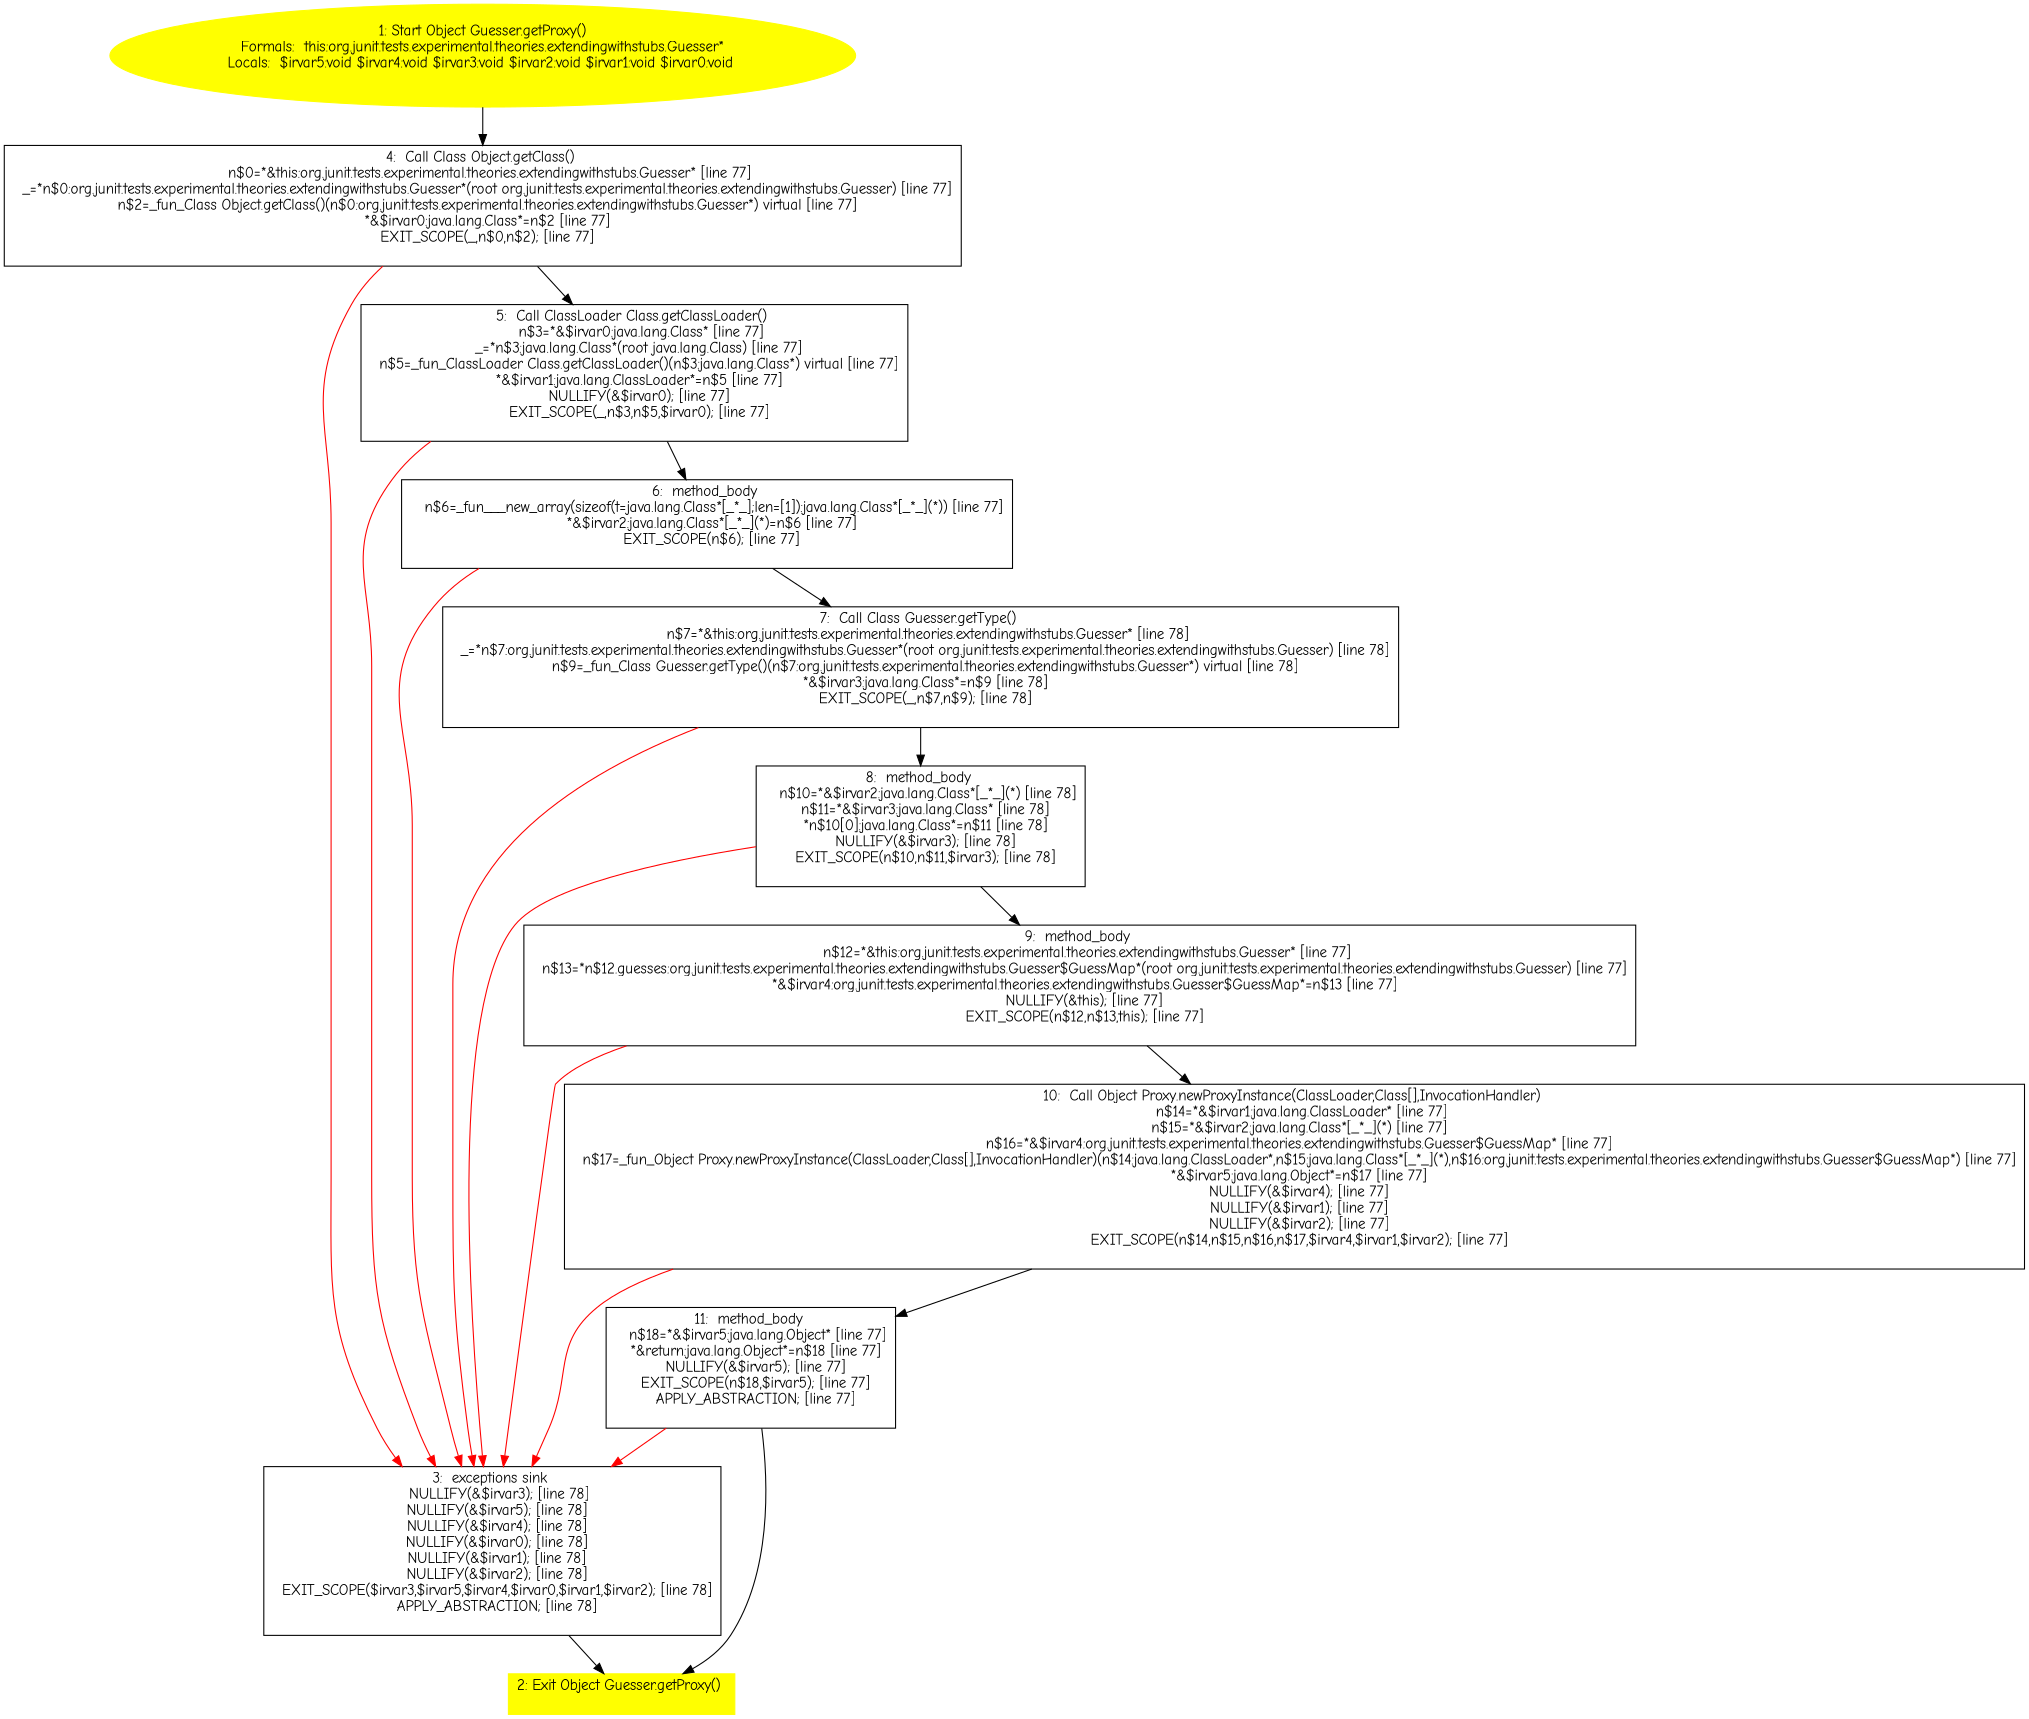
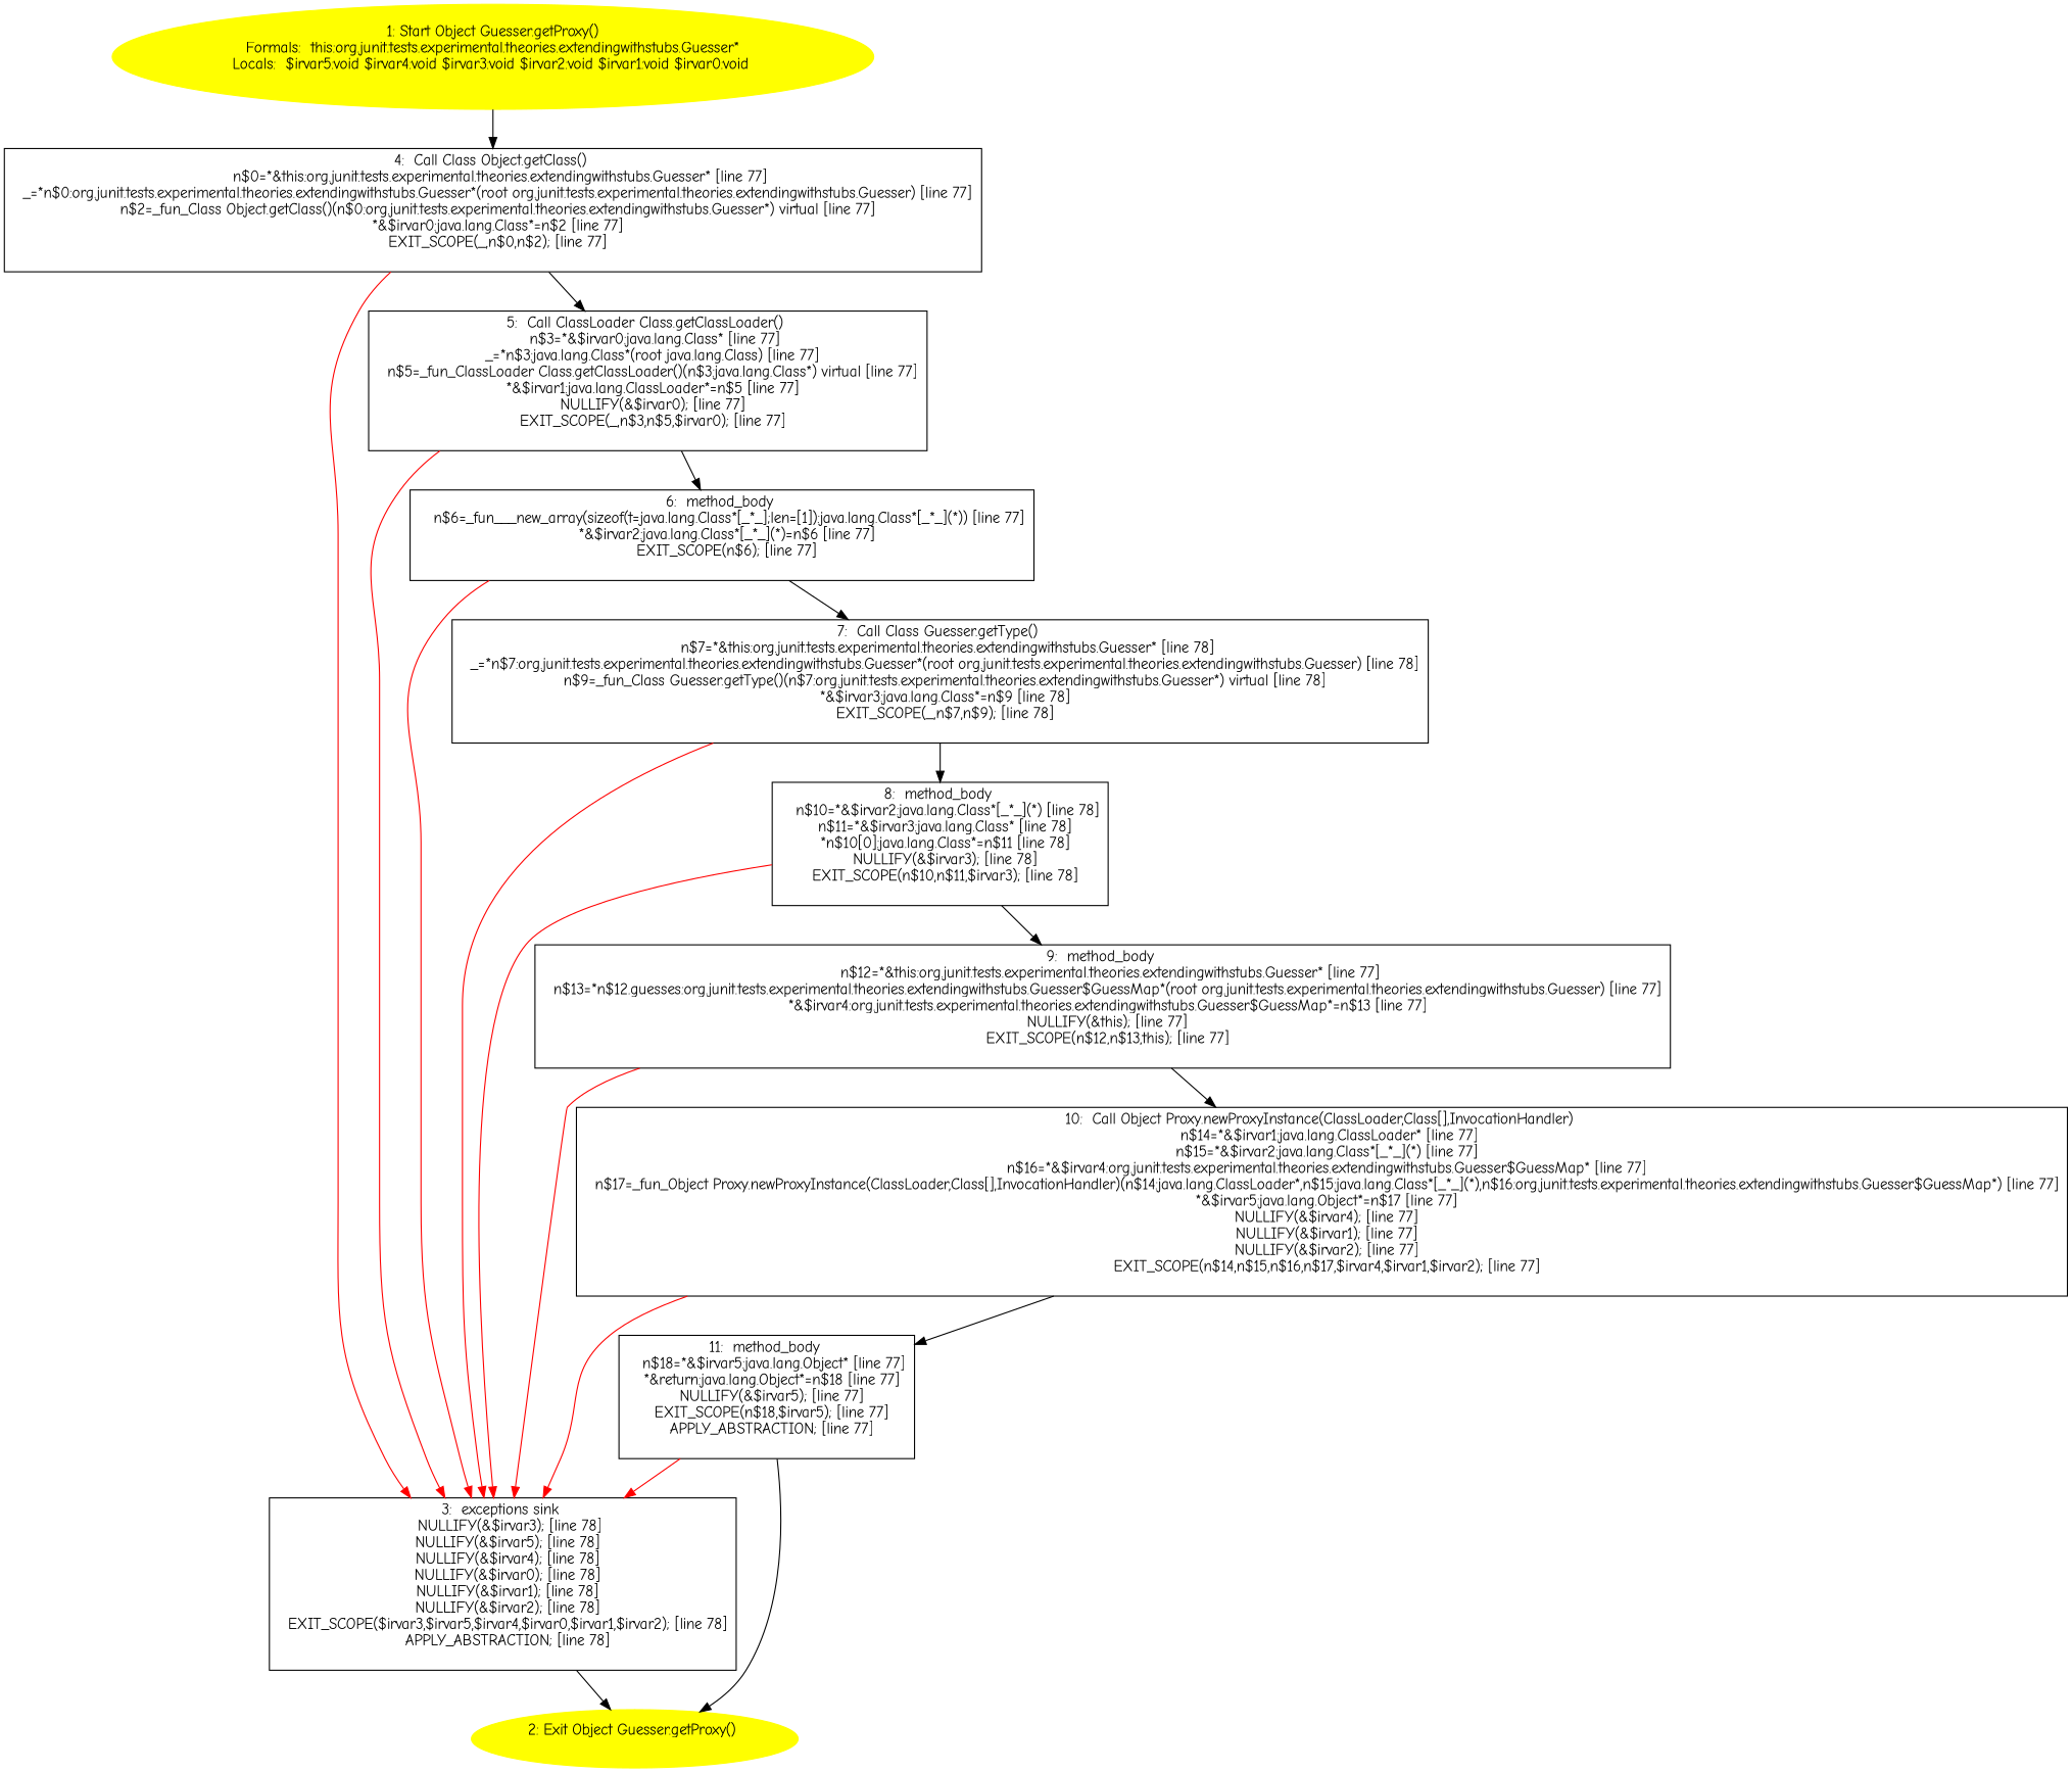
  digraph {
    fontname="Comic Neue"
    node [fontname="Comic Neue" shape=box]
    edge [fontname="Comic Neue"]
    n1 [color=yellow label="1: Start Object Guesser.getProxy()\nFormals:  this:org.junit.tests.experimental.theories.extendingwithstubs.Guesser*\nLocals:  $irvar5:void $irvar4:void $irvar3:void $irvar2:void $irvar1:void $irvar0:void \n  " style=filled shape=""]
    n2 [label="4:  Call Class Object.getClass() \n   n$0=*&this:org.junit.tests.experimental.theories.extendingwithstubs.Guesser* [line 77]\n  _=*n$0:org.junit.tests.experimental.theories.extendingwithstubs.Guesser*(root org.junit.tests.experimental.theories.extendingwithstubs.Guesser) [line 77]\n  n$2=_fun_Class Object.getClass()(n$0:org.junit.tests.experimental.theories.extendingwithstubs.Guesser*) virtual [line 77]\n  *&$irvar0:java.lang.Class*=n$2 [line 77]\n  EXIT_SCOPE(_,n$0,n$2); [line 77]\n "]
    n3 [label="3:  exceptions sink \n   NULLIFY(&$irvar3); [line 78]\n  NULLIFY(&$irvar5); [line 78]\n  NULLIFY(&$irvar4); [line 78]\n  NULLIFY(&$irvar0); [line 78]\n  NULLIFY(&$irvar1); [line 78]\n  NULLIFY(&$irvar2); [line 78]\n  EXIT_SCOPE($irvar3,$irvar5,$irvar4,$irvar0,$irvar1,$irvar2); [line 78]\n  APPLY_ABSTRACTION; [line 78]\n "]
    n4 [label="5:  Call ClassLoader Class.getClassLoader() \n   n$3=*&$irvar0:java.lang.Class* [line 77]\n  _=*n$3:java.lang.Class*(root java.lang.Class) [line 77]\n  n$5=_fun_ClassLoader Class.getClassLoader()(n$3:java.lang.Class*) virtual [line 77]\n  *&$irvar1:java.lang.ClassLoader*=n$5 [line 77]\n  NULLIFY(&$irvar0); [line 77]\n  EXIT_SCOPE(_,n$3,n$5,$irvar0); [line 77]\n "]
-   n5 [color=yellow label="2: Exit Object Guesser.getProxy() \n  " style=filled]
+   n5 [color=yellow label="2: Exit Object Guesser.getProxy() \n  " style=filled shape=""]
    n6 [label="6:  method_body \n   n$6=_fun___new_array(sizeof(t=java.lang.Class*[_*_];len=[1]):java.lang.Class*[_*_](*)) [line 77]\n  *&$irvar2:java.lang.Class*[_*_](*)=n$6 [line 77]\n  EXIT_SCOPE(n$6); [line 77]\n "]
    n7 [label="7:  Call Class Guesser.getType() \n   n$7=*&this:org.junit.tests.experimental.theories.extendingwithstubs.Guesser* [line 78]\n  _=*n$7:org.junit.tests.experimental.theories.extendingwithstubs.Guesser*(root org.junit.tests.experimental.theories.extendingwithstubs.Guesser) [line 78]\n  n$9=_fun_Class Guesser.getType()(n$7:org.junit.tests.experimental.theories.extendingwithstubs.Guesser*) virtual [line 78]\n  *&$irvar3:java.lang.Class*=n$9 [line 78]\n  EXIT_SCOPE(_,n$7,n$9); [line 78]\n "]
    n8 [label="8:  method_body \n   n$10=*&$irvar2:java.lang.Class*[_*_](*) [line 78]\n  n$11=*&$irvar3:java.lang.Class* [line 78]\n  *n$10[0]:java.lang.Class*=n$11 [line 78]\n  NULLIFY(&$irvar3); [line 78]\n  EXIT_SCOPE(n$10,n$11,$irvar3); [line 78]\n "]
    n9 [label="9:  method_body \n   n$12=*&this:org.junit.tests.experimental.theories.extendingwithstubs.Guesser* [line 77]\n  n$13=*n$12.guesses:org.junit.tests.experimental.theories.extendingwithstubs.Guesser$GuessMap*(root org.junit.tests.experimental.theories.extendingwithstubs.Guesser) [line 77]\n  *&$irvar4:org.junit.tests.experimental.theories.extendingwithstubs.Guesser$GuessMap*=n$13 [line 77]\n  NULLIFY(&this); [line 77]\n  EXIT_SCOPE(n$12,n$13,this); [line 77]\n "]
    n10 [label="10:  Call Object Proxy.newProxyInstance(ClassLoader,Class[],InvocationHandler) \n   n$14=*&$irvar1:java.lang.ClassLoader* [line 77]\n  n$15=*&$irvar2:java.lang.Class*[_*_](*) [line 77]\n  n$16=*&$irvar4:org.junit.tests.experimental.theories.extendingwithstubs.Guesser$GuessMap* [line 77]\n  n$17=_fun_Object Proxy.newProxyInstance(ClassLoader,Class[],InvocationHandler)(n$14:java.lang.ClassLoader*,n$15:java.lang.Class*[_*_](*),n$16:org.junit.tests.experimental.theories.extendingwithstubs.Guesser$GuessMap*) [line 77]\n  *&$irvar5:java.lang.Object*=n$17 [line 77]\n  NULLIFY(&$irvar4); [line 77]\n  NULLIFY(&$irvar1); [line 77]\n  NULLIFY(&$irvar2); [line 77]\n  EXIT_SCOPE(n$14,n$15,n$16,n$17,$irvar4,$irvar1,$irvar2); [line 77]\n "]
    n11 [label="11:  method_body \n   n$18=*&$irvar5:java.lang.Object* [line 77]\n  *&return:java.lang.Object*=n$18 [line 77]\n  NULLIFY(&$irvar5); [line 77]\n  EXIT_SCOPE(n$18,$irvar5); [line 77]\n  APPLY_ABSTRACTION; [line 77]\n "]
    n1 -> n2
    n2 -> n3 [color=red]
    n2 -> n4
    n3 -> n5
    n4 -> n3 [color=red]
    n4 -> n6
    n6 -> n3 [color=red]
    n6 -> n7
    n7 -> n3 [color=red]
    n7 -> n8
    n8 -> n3 [color=red]
    n8 -> n9
    n9 -> n3 [color=red]
    n9 -> n10
    n10 -> n3 [color=red]
    n10 -> n11
    n11 -> n3 [color=red]
    n11 -> n5
  }
